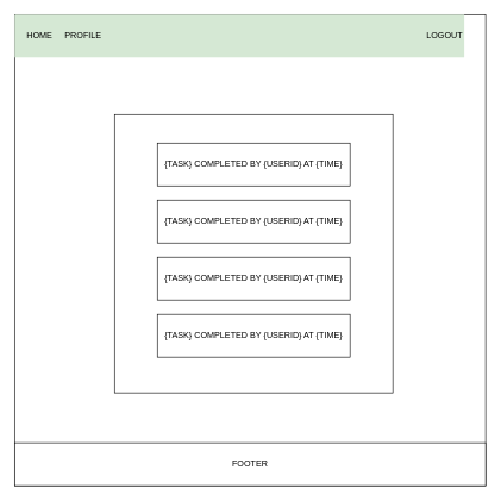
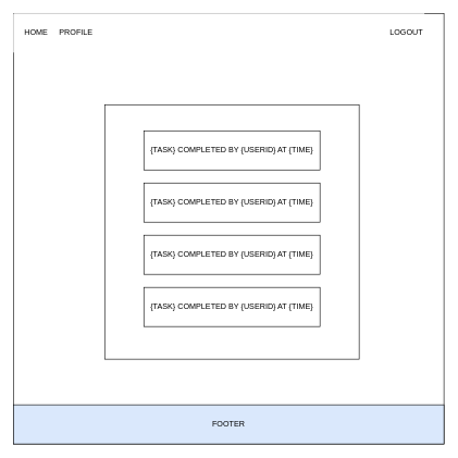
  <mxCell id="0" />
  <mxCell id="1" parent="0" />
  <mxCell id="2" value="" style="whiteSpace=wrap;html=1;aspect=fixed;" parent="1" vertex="1"><mxGeometry x="20" y="20" width="660" height="660" as="geometry" /></mxCell>
- <mxCell id="3" value="&lt;div style=&quot;&quot;&gt;&lt;span style=&quot;background-color: initial;&quot;&gt;HOME&lt;span style=&quot;white-space: pre;&quot;&gt;&#09;&lt;/span&gt;PROFILE&lt;span style=&quot;white-space: pre;&quot;&gt;&#09;&lt;/span&gt;&lt;span style=&quot;white-space: pre;&quot;&gt;&#09;&lt;/span&gt;&lt;span style=&quot;white-space: pre;&quot;&gt;&#09;&lt;/span&gt;&lt;span style=&quot;white-space: pre;&quot;&gt;&#09;&lt;/span&gt;&lt;span style=&quot;white-space: pre;&quot;&gt;&#09;&lt;/span&gt;&lt;span style=&quot;white-space: pre;&quot;&gt;&#09;&lt;/span&gt;&lt;span style=&quot;white-space: pre;&quot;&gt;&#09;&lt;/span&gt;&lt;span style=&quot;white-space: pre;&quot;&gt;&#09;&lt;/span&gt;&lt;span style=&quot;white-space: pre;&quot;&gt;&#09;&lt;/span&gt;&lt;span style=&quot;white-space: pre;&quot;&gt;&#09;&lt;/span&gt;&lt;span style=&quot;white-space: pre;&quot;&gt;&#09;&lt;/span&gt;&lt;span style=&quot;white-space: pre;&quot;&gt;&#09;&lt;span style=&quot;white-space: pre;&quot;&gt;&#09;&lt;/span&gt;&lt;span style=&quot;white-space: pre;&quot;&gt;&#09;&lt;/span&gt;&lt;span style=&quot;white-space: pre;&quot;&gt;&#09;&lt;/span&gt;&lt;span style=&quot;white-space: pre;&quot;&gt;&#09;&lt;/span&gt;&lt;span style=&quot;white-space: pre;&quot;&gt;&#09;&lt;/span&gt;&lt;span style=&quot;white-space: pre;&quot;&gt;&#09;&lt;/span&gt;&lt;/span&gt;&lt;/span&gt;&lt;span style=&quot;background-color: initial;&quot;&gt;LOGOUT&lt;/span&gt;&lt;/div&gt;" style="rounded=0;whiteSpace=wrap;html=1;align=right;strokeColor=none;fillColor=#d5e8d4;" parent="1" vertex="1"><mxGeometry x="20" y="20" width="630" height="60" as="geometry" /></mxCell>
- <mxCell id="4" value="FOOTER" style="rounded=0;whiteSpace=wrap;html=1;" parent="1" vertex="1"><mxGeometry x="20" y="620" width="660" height="60" as="geometry" /></mxCell>
+ <mxCell id="3" value="&lt;div style=&quot;&quot;&gt;&lt;span style=&quot;background-color: initial;&quot;&gt;HOME&lt;span style=&quot;white-space: pre;&quot;&gt;&#09;&lt;/span&gt;PROFILE&lt;span style=&quot;white-space: pre;&quot;&gt;&#09;&lt;/span&gt;&lt;span style=&quot;white-space: pre;&quot;&gt;&#09;&lt;/span&gt;&lt;span style=&quot;white-space: pre;&quot;&gt;&#09;&lt;/span&gt;&lt;span style=&quot;white-space: pre;&quot;&gt;&#09;&lt;/span&gt;&lt;span style=&quot;white-space: pre;&quot;&gt;&#09;&lt;/span&gt;&lt;span style=&quot;white-space: pre;&quot;&gt;&#09;&lt;/span&gt;&lt;span style=&quot;white-space: pre;&quot;&gt;&#09;&lt;/span&gt;&lt;span style=&quot;white-space: pre;&quot;&gt;&#09;&lt;/span&gt;&lt;span style=&quot;white-space: pre;&quot;&gt;&#09;&lt;/span&gt;&lt;span style=&quot;white-space: pre;&quot;&gt;&#09;&lt;/span&gt;&lt;span style=&quot;white-space: pre;&quot;&gt;&#09;&lt;/span&gt;&lt;span style=&quot;white-space: pre;&quot;&gt;&#09;&lt;span style=&quot;white-space: pre;&quot;&gt;&#09;&lt;/span&gt;&lt;span style=&quot;white-space: pre;&quot;&gt;&#09;&lt;/span&gt;&lt;span style=&quot;white-space: pre;&quot;&gt;&#09;&lt;/span&gt;&lt;span style=&quot;white-space: pre;&quot;&gt;&#09;&lt;/span&gt;&lt;span style=&quot;white-space: pre;&quot;&gt;&#09;&lt;/span&gt;&lt;span style=&quot;white-space: pre;&quot;&gt;&#09;&lt;/span&gt;&lt;/span&gt;&lt;/span&gt;&lt;span style=&quot;background-color: initial;&quot;&gt;LOGOUT&lt;/span&gt;&lt;/div&gt;" style="rounded=0;whiteSpace=wrap;html=1;align=right;strokeColor=none;" parent="1" vertex="1"><mxGeometry x="20" y="20" width="630" height="60" as="geometry" /></mxCell>
+ <mxCell id="4" value="FOOTER" style="rounded=0;whiteSpace=wrap;html=1;fillColor=#dae8fc;" parent="1" vertex="1"><mxGeometry x="20" y="620" width="660" height="60" as="geometry" /></mxCell>
  <mxCell id="5" value="" style="whiteSpace=wrap;html=1;aspect=fixed;" parent="1" vertex="1"><mxGeometry x="160" y="160" width="390" height="390" as="geometry" /></mxCell>
  <mxCell id="6" value="{TASK} COMPLETED BY {USERID} AT {TIME}" style="rounded=0;whiteSpace=wrap;html=1;" vertex="1" parent="1"><mxGeometry x="220" y="200" width="270" height="60" as="geometry" /></mxCell>
  <mxCell id="7" value="{TASK} COMPLETED BY {USERID} AT {TIME}" style="rounded=0;whiteSpace=wrap;html=1;" vertex="1" parent="1"><mxGeometry x="220" y="280" width="270" height="60" as="geometry" /></mxCell>
  <mxCell id="8" value="{TASK} COMPLETED BY {USERID} AT {TIME}" style="rounded=0;whiteSpace=wrap;html=1;" vertex="1" parent="1"><mxGeometry x="220" y="360" width="270" height="60" as="geometry" /></mxCell>
  <mxCell id="9" value="{TASK} COMPLETED BY {USERID} AT {TIME}" style="rounded=0;whiteSpace=wrap;html=1;" vertex="1" parent="1"><mxGeometry x="220" y="440" width="270" height="60" as="geometry" /></mxCell>
